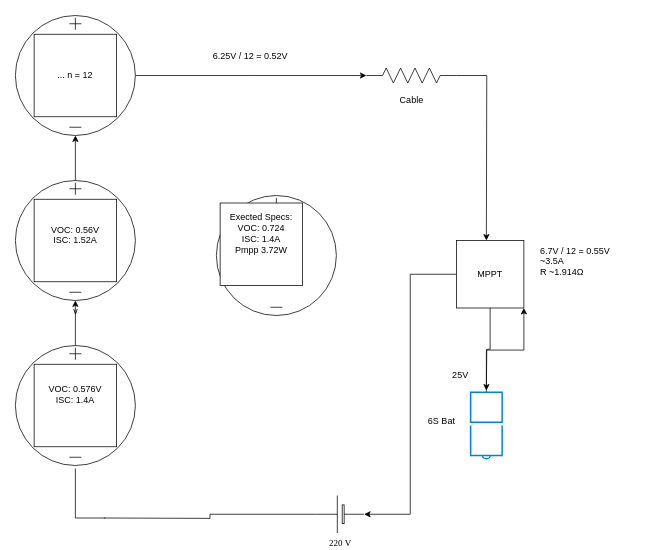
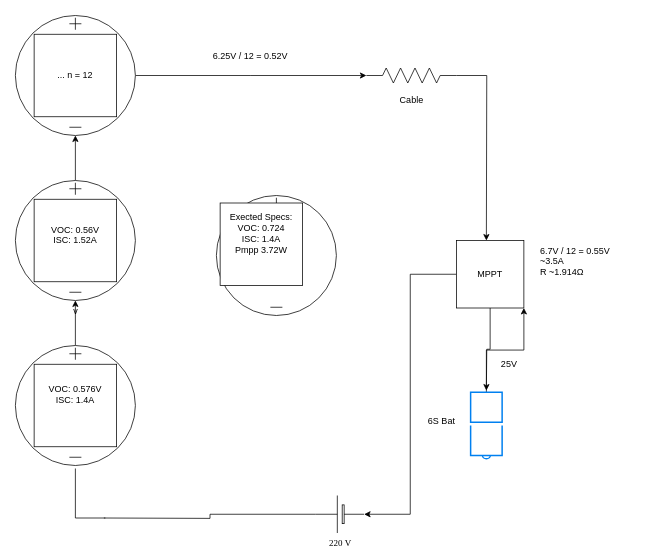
  <mxCell id="0" />
  <mxCell id="1" parent="0" />
  <mxCell id="2" style="edgeStyle=orthogonalEdgeStyle;rounded=0;html=1;exitX=0;exitY=0.5;exitPerimeter=0;labelBackgroundColor=none;startArrow=none;startFill=0;startSize=5;endArrow=none;endFill=0;endSize=5;jettySize=auto;orthogonalLoop=1;strokeWidth=1;fontFamily=Verdana;fontSize=12" edge="1" parent="1"><mxGeometry relative="1" as="geometry"><Array as="points"><mxPoint x="100" y="690" /></Array><mxPoint x="140" y="690" as="sourcePoint" /><mxPoint x="100" y="624" as="targetPoint" /></mxGeometry></mxCell>
  <mxCell id="3" style="edgeStyle=orthogonalEdgeStyle;rounded=0;html=1;exitX=1;exitY=0.5;exitPerimeter=0;labelBackgroundColor=none;startArrow=none;startFill=0;startSize=5;endArrow=none;endFill=0;endSize=5;jettySize=auto;orthogonalLoop=1;strokeWidth=1;fontFamily=Verdana;fontSize=12" edge="1" parent="1" source="4"><mxGeometry relative="1" as="geometry"><mxPoint x="138" y="690" as="targetPoint" /></mxGeometry></mxCell>
  <mxCell id="4" value="220 V" style="verticalLabelPosition=bottom;shadow=0;dashed=0;align=center;fillColor=default;html=1;verticalAlign=top;strokeWidth=1;shape=mxgraph.electrical.miscellaneous.monocell_battery;rounded=1;comic=0;labelBackgroundColor=none;fontFamily=Verdana;fontSize=12;flipH=1;" vertex="1" parent="1"><mxGeometry x="420" y="660" width="65" height="50" as="geometry" /></mxCell>
  <mxCell id="5" style="edgeStyle=orthogonalEdgeStyle;rounded=0;orthogonalLoop=1;jettySize=auto;html=1;entryX=0.5;entryY=1;entryDx=0;entryDy=0;entryPerimeter=0;" edge="1" parent="1" source="6" target="9"><mxGeometry relative="1" as="geometry" /></mxCell>
  <mxCell id="6" value="" style="pointerEvents=1;verticalLabelPosition=bottom;shadow=0;dashed=0;align=center;html=1;verticalAlign=top;shape=mxgraph.electrical.signal_sources.source;aspect=fixed;points=[[0.5,0,0],[1,0.5,0],[0.5,1,0],[0,0.5,0]];elSignalType=dc3;" vertex="1" parent="1"><mxGeometry x="20" y="460" width="160" height="160" as="geometry" /></mxCell>
  <mxCell id="7" value="&lt;div&gt;VOC: 0.576V&lt;br&gt;&lt;/div&gt;&lt;div&gt;ISC: 1.4A&lt;/div&gt;&lt;div&gt;&lt;br&gt;&lt;/div&gt;&lt;div&gt;&lt;br&gt;&lt;/div&gt;" style="whiteSpace=wrap;html=1;aspect=fixed;" vertex="1" parent="1"><mxGeometry x="45" y="485" width="110" height="110" as="geometry" /></mxCell>
  <mxCell id="8" style="edgeStyle=orthogonalEdgeStyle;rounded=0;orthogonalLoop=1;jettySize=auto;html=1;exitX=0.5;exitY=0;exitDx=0;exitDy=0;exitPerimeter=0;entryX=0.5;entryY=1;entryDx=0;entryDy=0;entryPerimeter=0;" edge="1" parent="1" source="9" target="12"><mxGeometry relative="1" as="geometry"><mxPoint x="100.455" y="190" as="targetPoint" /></mxGeometry></mxCell>
  <mxCell id="9" value="v" style="pointerEvents=1;verticalLabelPosition=bottom;shadow=0;dashed=0;align=center;html=1;verticalAlign=top;shape=mxgraph.electrical.signal_sources.source;aspect=fixed;points=[[0.5,0,0],[1,0.5,0],[0.5,1,0],[0,0.5,0]];elSignalType=dc3;" vertex="1" parent="1"><mxGeometry x="20" y="240" width="160" height="160" as="geometry" /></mxCell>
  <mxCell id="10" value="&lt;div&gt;VOC: 0.56V&lt;br&gt;&lt;/div&gt;&lt;div&gt;ISC: 1.52A&lt;br&gt;&lt;/div&gt;&lt;div&gt;&lt;br&gt;&lt;/div&gt;" style="whiteSpace=wrap;html=1;aspect=fixed;" vertex="1" parent="1"><mxGeometry x="45" y="265" width="110" height="110" as="geometry" /></mxCell>
  <mxCell id="11" style="edgeStyle=orthogonalEdgeStyle;rounded=0;orthogonalLoop=1;jettySize=auto;html=1;" edge="1" parent="1" source="12"><mxGeometry relative="1" as="geometry"><mxPoint x="488" y="100" as="targetPoint" /></mxGeometry></mxCell>
  <mxCell id="12" value="" style="pointerEvents=1;verticalLabelPosition=bottom;shadow=0;dashed=0;align=center;html=1;verticalAlign=top;shape=mxgraph.electrical.signal_sources.source;aspect=fixed;points=[[0.5,0,0],[1,0.5,0],[0.5,1,0],[0,0.5,0]];elSignalType=dc3;" vertex="1" parent="1"><mxGeometry x="20" y="20" width="160" height="160" as="geometry" /></mxCell>
  <mxCell id="13" value="... n = 12" style="whiteSpace=wrap;html=1;aspect=fixed;" vertex="1" parent="1"><mxGeometry x="45" y="45" width="110" height="110" as="geometry" /></mxCell>
  <mxCell id="14" style="edgeStyle=orthogonalEdgeStyle;rounded=0;orthogonalLoop=1;jettySize=auto;html=1;" edge="1" parent="1" source="15"><mxGeometry relative="1" as="geometry"><mxPoint x="648" y="320" as="targetPoint" /></mxGeometry></mxCell>
  <mxCell id="15" value="" style="verticalLabelPosition=bottom;shadow=0;dashed=0;align=center;html=1;verticalAlign=top;strokeWidth=1;shape=mxgraph.electrical.resistors.resistor_2;rounded=1;comic=0;labelBackgroundColor=none;fontFamily=Verdana;fontSize=12;rotation=0;" vertex="1" parent="1"><mxGeometry x="488" y="90" width="120" height="20" as="geometry" /></mxCell>
  <mxCell id="16" value="6.25V / 12 = 0.52V" style="text;html=1;align=center;verticalAlign=middle;resizable=0;points=[];autosize=1;strokeColor=none;fillColor=none;" vertex="1" parent="1"><mxGeometry x="273" y="60" width="120" height="30" as="geometry" /></mxCell>
  <mxCell id="17" value="&lt;div&gt;6.7V / 12 = 0.55V&lt;/div&gt;&lt;div&gt;~3.5A&lt;/div&gt;&lt;div&gt;R ~1.914Ω&lt;br&gt;&lt;/div&gt;" style="text;whiteSpace=wrap;html=1;" vertex="1" parent="1"><mxGeometry x="718" y="320" width="120" height="40" as="geometry" /></mxCell>
  <mxCell id="18" style="edgeStyle=orthogonalEdgeStyle;rounded=0;orthogonalLoop=1;jettySize=auto;html=1;" edge="1" parent="1" source="20"><mxGeometry relative="1" as="geometry"><mxPoint x="648" y="520" as="targetPoint" /></mxGeometry></mxCell>
  <mxCell id="19" style="edgeStyle=orthogonalEdgeStyle;rounded=0;orthogonalLoop=1;jettySize=auto;html=1;entryX=0;entryY=0.5;entryDx=0;entryDy=0;entryPerimeter=0;" edge="1" parent="1" source="20" target="4"><mxGeometry relative="1" as="geometry" /></mxCell>
  <mxCell id="20" value="MPPT" style="whiteSpace=wrap;html=1;aspect=fixed;" vertex="1" parent="1"><mxGeometry x="608" y="320" width="90" height="90" as="geometry" /></mxCell>
- <mxCell id="21" value="25V" style="text;html=1;align=center;verticalAlign=middle;resizable=0;points=[];autosize=1;strokeColor=none;fillColor=none;" vertex="1" parent="1"><mxGeometry x="593" y="485" width="40" height="30" as="geometry" /></mxCell>
+ <mxCell id="21" value="25V" style="text;html=1;align=center;verticalAlign=middle;resizable=0;points=[];autosize=1;strokeColor=none;fillColor=none;" vertex="1" parent="1"><mxGeometry x="658" y="470" width="40" height="30" as="geometry" /></mxCell>
  <mxCell id="22" style="edgeStyle=orthogonalEdgeStyle;rounded=0;orthogonalLoop=1;jettySize=auto;html=1;entryX=1;entryY=1;entryDx=0;entryDy=0;" edge="1" parent="1" source="23" target="20"><mxGeometry relative="1" as="geometry" /></mxCell>
  <mxCell id="23" value="" style="html=1;verticalLabelPosition=bottom;align=center;labelBackgroundColor=#ffffff;verticalAlign=top;strokeWidth=2;strokeColor=#0080F0;shadow=0;dashed=0;shape=mxgraph.ios7.icons.battery;rotation=90;" vertex="1" parent="1"><mxGeometry x="603.63" y="545.63" width="88.75" height="42" as="geometry" /></mxCell>
  <mxCell id="24" value="6S Bat" style="text;html=1;align=center;verticalAlign=middle;resizable=0;points=[];autosize=1;strokeColor=none;fillColor=none;" vertex="1" parent="1"><mxGeometry x="558" y="545.63" width="60" height="30" as="geometry" /></mxCell>
  <mxCell id="25" value="" style="pointerEvents=1;verticalLabelPosition=bottom;shadow=0;dashed=0;align=center;html=1;verticalAlign=top;shape=mxgraph.electrical.signal_sources.source;aspect=fixed;points=[[0.5,0,0],[1,0.5,0],[0.5,1,0],[0,0.5,0]];elSignalType=dc3;" vertex="1" parent="1"><mxGeometry x="288" y="260" width="160" height="160" as="geometry" /></mxCell>
  <mxCell id="26" value="&lt;div&gt;Exected Specs:&lt;br&gt;&lt;/div&gt;&lt;div&gt;VOC: 0.724&lt;br&gt;&lt;/div&gt;&lt;div&gt;ISC: 1.4A&lt;/div&gt;&lt;div&gt;Pmpp 3.72W&lt;br&gt;&lt;/div&gt;&lt;div&gt;&lt;br&gt;&lt;/div&gt;&lt;div&gt;&lt;br&gt;&lt;/div&gt;" style="whiteSpace=wrap;html=1;aspect=fixed;" vertex="1" parent="1"><mxGeometry x="293" y="270" width="110" height="110" as="geometry" /></mxCell>
  <mxCell id="27" value="Cable" style="text;html=1;align=center;verticalAlign=middle;resizable=0;points=[];autosize=1;strokeColor=none;fillColor=none;" vertex="1" parent="1"><mxGeometry x="523" y="118" width="50" height="30" as="geometry" /></mxCell>
